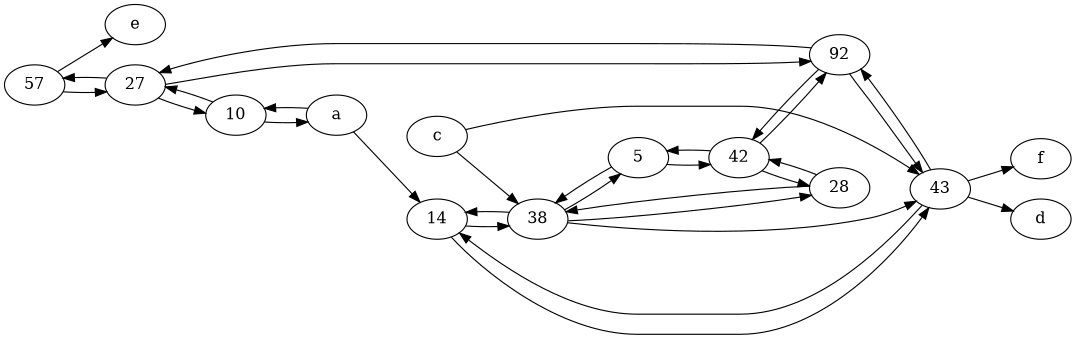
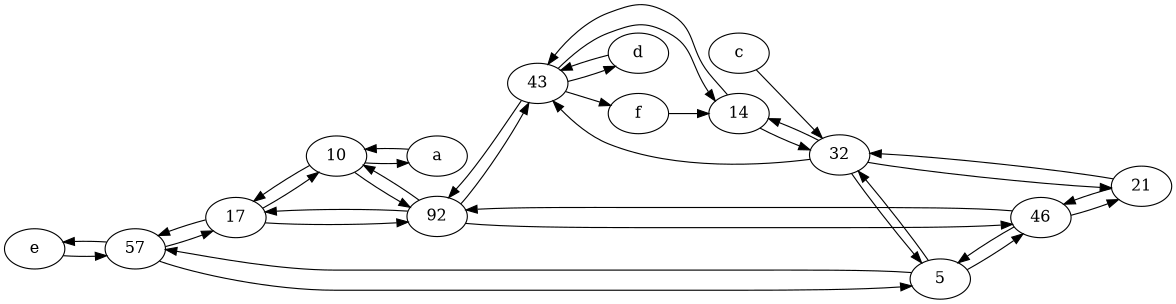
  digraph {
    rankdir=LR
    e
    57
    5
-   27
-   32 [label=38]
-   42
+   27 [label=17]
+   32
+   42 [label=46]
    n7 [label=92]
    10
    14
    43
-   21 [label=28]
+   21
    f
    d
    a
    c
+   e -> 57
    57 -> e
+   57 -> 5
    57 -> 27
+   5 -> 57
    5 -> 32
    5 -> 42
    27 -> 57
    27 -> n7
    27 -> 10
    32 -> 5
    32 -> 14
    32 -> 43
    32 -> 21
    42 -> 5
    42 -> n7
    42 -> 21
    n7 -> 27
    n7 -> 42
+   n7 -> 10
    n7 -> 43
    10 -> 27
+   10 -> n7
    10 -> a
    14 -> 32
    14 -> 43
    43 -> n7
    43 -> 14
    43 -> f
    43 -> d
    21 -> 32
    21 -> 42
-   a -> 14
-   c -> 43
+   f -> 14
+   d -> 43
    a -> 10
    c -> 32
  }
